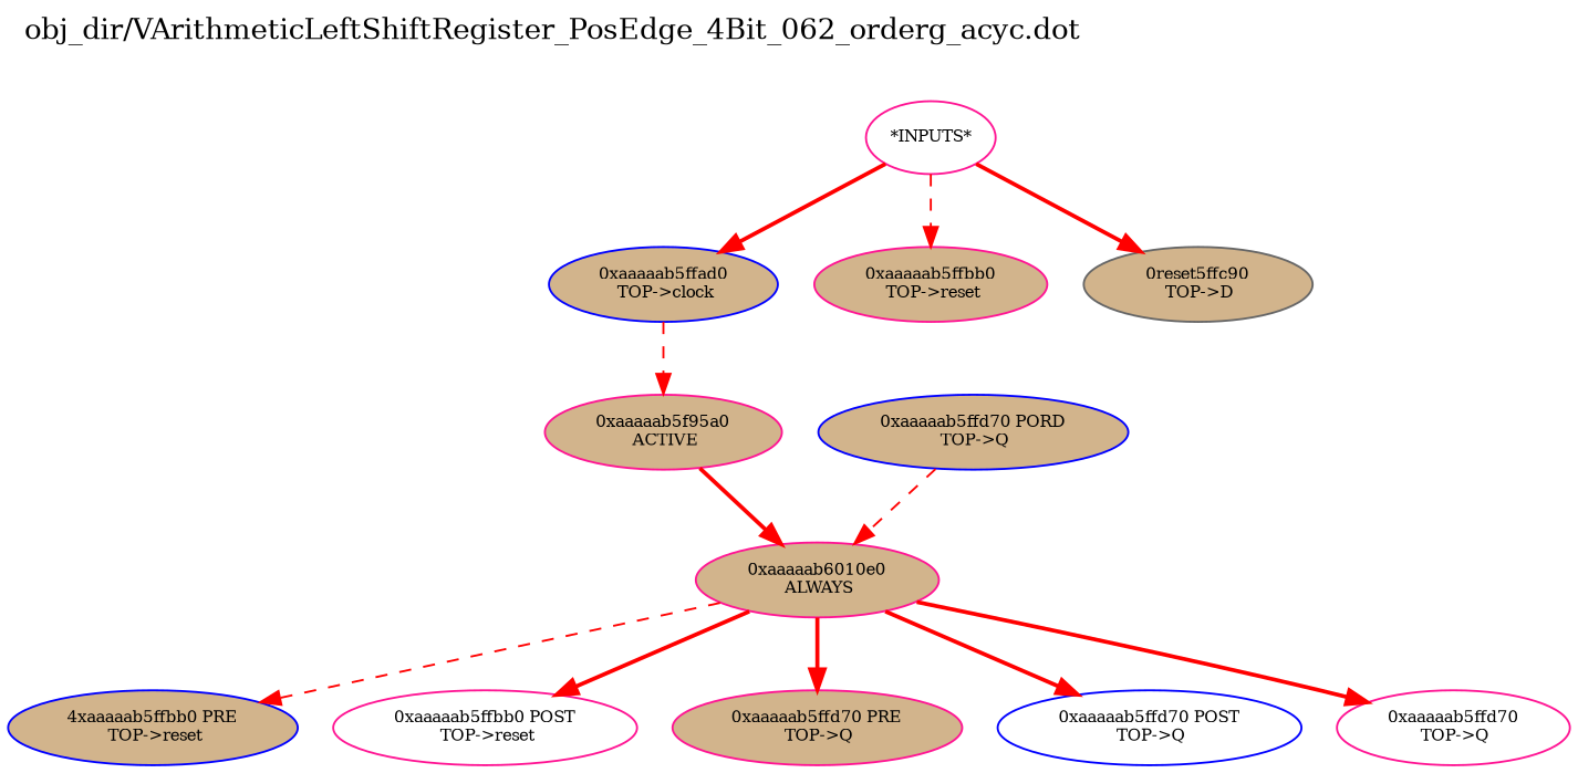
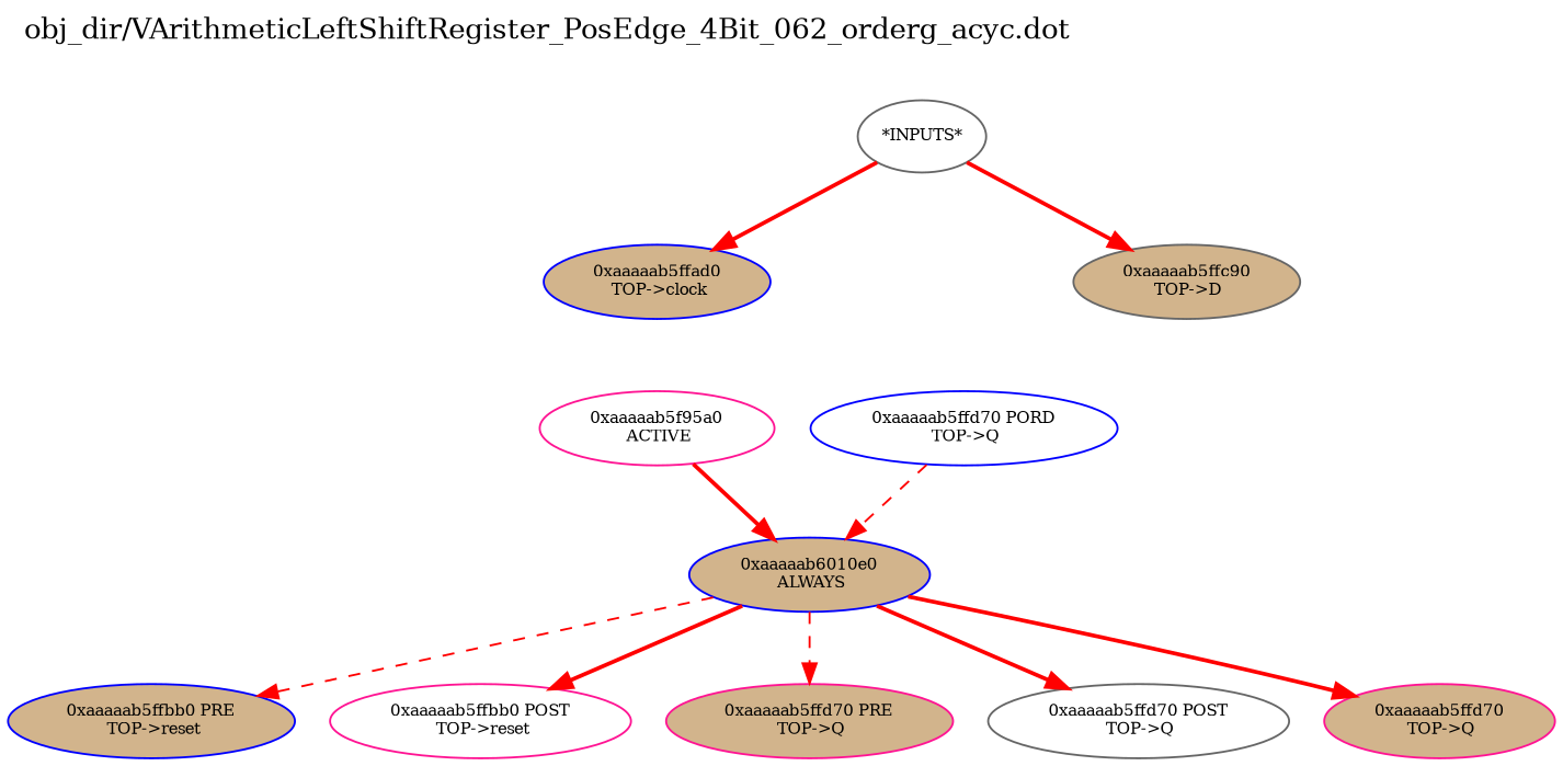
  digraph {
    label="obj_dir/VArithmeticLeftShiftRegister_PosEdge_4Bit_062_orderg_acyc.dot"
    labeljust=l
    labelloc=t
    rankdir=TB
    node [color=blue fillcolor=tan fontsize=8 style=filled]
    edge [color=red fontsize=8 style=bold weight=32]
-   n1 [color=deeppink fillcolor=white label="*INPUTS*"]
+   n1 [color=gray40 fillcolor=white label="*INPUTS*"]
    n2 [label="0xaaaaab5ffad0\n TOP->clock"]
-   n3 [color=deeppink label="0xaaaaab5ffbb0\n TOP->reset"]
-   n4 [color=gray40 label="0reset5ffc90\n TOP->D"]
-   n5 [color=deeppink label="0xaaaaab5f95a0\n ACTIVE"]
-   n6 [color=deeppink label="0xaaaaab6010e0\n ALWAYS"]
-   n7 [label="4xaaaaab5ffbb0 PRE\n TOP->reset"]
+   n4 [color=gray40 label="0xaaaaab5ffc90\n TOP->D"]
+   n5 [color=deeppink fillcolor=white label="0xaaaaab5f95a0\n ACTIVE"]
+   n6 [label="0xaaaaab6010e0\n ALWAYS"]
+   n7 [label="0xaaaaab5ffbb0 PRE\n TOP->reset"]
    n8 [color=deeppink fillcolor=white label="0xaaaaab5ffbb0 POST\n TOP->reset"]
    n9 [color=deeppink label="0xaaaaab5ffd70 PRE\n TOP->Q"]
-   n10 [fillcolor=white label="0xaaaaab5ffd70 POST\n TOP->Q"]
-   n11 [color=deeppink fillcolor=white label="0xaaaaab5ffd70\n TOP->Q"]
-   n12 [label="0xaaaaab5ffd70 PORD\n TOP->Q"]
+   n10 [color=gray40 fillcolor=white label="0xaaaaab5ffd70 POST\n TOP->Q"]
+   n11 [color=deeppink label="0xaaaaab5ffd70\n TOP->Q"]
+   n12 [fillcolor=white label="0xaaaaab5ffd70 PORD\n TOP->Q"]
    n1 -> n2 [weight=1]
-   n1 -> n3 [style=dashed weight=1]
    n1 -> n4 [weight=1]
-   n2 -> n5 [style=dashed weight=8]
    n5 -> n6
    n6 -> n7 [style=dashed]
    n6 -> n8 [weight=2]
-   n6 -> n9
+   n6 -> n9 [style=dashed]
    n6 -> n10 [weight=2]
    n6 -> n11
    n12 -> n6 [style=dashed]
  }
